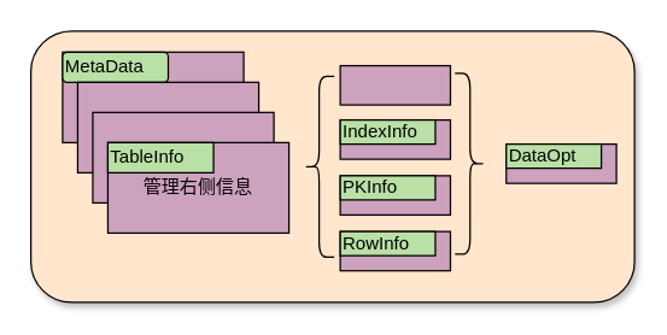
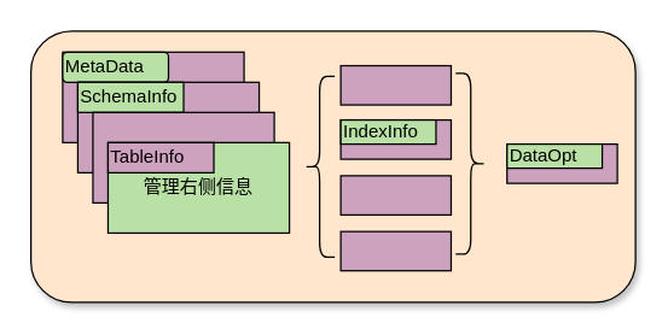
  <mxCell id="0" />
  <mxCell id="1" parent="0" />
  <mxCell id="2" value="" style="rounded=1;whiteSpace=wrap;html=1;shadow=1;fillColor=#FFE6CC;" vertex="1" parent="1"><mxGeometry x="20" y="20" width="400" height="180" as="geometry" /></mxCell>
  <mxCell id="3" value="" style="rounded=0;whiteSpace=wrap;html=1;fillColor=#CDA2BE;" vertex="1" parent="1"><mxGeometry x="41" y="34" width="120" height="60" as="geometry" /></mxCell>
  <mxCell id="4" value="MetaData" style="whiteSpace=wrap;html=1;align=left;fillColor=#B9E0A5;rounded=1;" vertex="1" parent="1"><mxGeometry x="41" y="34" width="70" height="20" as="geometry" /></mxCell>
  <mxCell id="5" value="" style="rounded=0;whiteSpace=wrap;html=1;fillColor=#CDA2BE;" vertex="1" parent="1"><mxGeometry x="51" y="54" width="120" height="60" as="geometry" /></mxCell>
+ <mxCell id="6" value="SchemaInfo" style="rounded=0;whiteSpace=wrap;html=1;align=left;fillColor=#B9E0A5;" vertex="1" parent="1"><mxGeometry x="51" y="54" width="70" height="20" as="geometry" /></mxCell>
  <mxCell id="7" value="" style="rounded=0;whiteSpace=wrap;html=1;fillColor=#CDA2BE;" vertex="1" parent="1"><mxGeometry x="61" y="74" width="120" height="60" as="geometry" /></mxCell>
- <mxCell id="8" value="管理右侧信息" style="rounded=0;whiteSpace=wrap;html=1;fillColor=#CDA2BE;" vertex="1" parent="1"><mxGeometry x="71" y="94" width="120" height="60" as="geometry" /></mxCell>
- <mxCell id="9" value="TableInfo" style="rounded=0;whiteSpace=wrap;html=1;align=left;fillColor=#B9E0A5;" vertex="1" parent="1"><mxGeometry x="71" y="94" width="70" height="20" as="geometry" /></mxCell>
+ <mxCell id="8" value="管理右侧信息" style="rounded=0;whiteSpace=wrap;html=1;fillColor=#b9e0a5;" vertex="1" parent="1"><mxGeometry x="71" y="94" width="120" height="60" as="geometry" /></mxCell>
+ <mxCell id="9" value="TableInfo" style="rounded=0;whiteSpace=wrap;html=1;align=left;fillColor=#cda2be;" vertex="1" parent="1"><mxGeometry x="71" y="94" width="70" height="20" as="geometry" /></mxCell>
  <mxCell id="10" value="" style="rounded=0;whiteSpace=wrap;html=1;fillColor=#CDA2BE;" vertex="1" parent="1"><mxGeometry x="225" y="43" width="73" height="26" as="geometry" /></mxCell>
  <mxCell id="11" value="" style="rounded=0;whiteSpace=wrap;html=1;fillColor=#CDA2BE;" vertex="1" parent="1"><mxGeometry x="225" y="79" width="73" height="26" as="geometry" /></mxCell>
  <mxCell id="12" value="IndexInfo" style="rounded=0;whiteSpace=wrap;html=1;align=left;fillColor=#B9E0A5;" vertex="1" parent="1"><mxGeometry x="225" y="79" width="63" height="16" as="geometry" /></mxCell>
  <mxCell id="13" value="" style="rounded=0;whiteSpace=wrap;html=1;fillColor=#CDA2BE;" vertex="1" parent="1"><mxGeometry x="225" y="116" width="73" height="26" as="geometry" /></mxCell>
- <mxCell id="14" value="PKInfo" style="rounded=0;whiteSpace=wrap;html=1;align=left;fillColor=#B9E0A5;" vertex="1" parent="1"><mxGeometry x="225" y="116" width="63" height="16" as="geometry" /></mxCell>
  <mxCell id="15" value="" style="rounded=0;whiteSpace=wrap;html=1;fillColor=#CDA2BE;" vertex="1" parent="1"><mxGeometry x="225" y="153" width="73" height="26" as="geometry" /></mxCell>
- <mxCell id="16" value="RowInfo" style="rounded=0;whiteSpace=wrap;html=1;align=left;fillColor=#B9E0A5;" vertex="1" parent="1"><mxGeometry x="225" y="153" width="63" height="16" as="geometry" /></mxCell>
  <mxCell id="17" value="" style="rounded=0;whiteSpace=wrap;html=1;fillColor=#CDA2BE;" vertex="1" parent="1"><mxGeometry x="335" y="95" width="73" height="26" as="geometry" /></mxCell>
  <mxCell id="18" value="DataOpt" style="rounded=0;whiteSpace=wrap;html=1;align=left;fillColor=#B9E0A5;" vertex="1" parent="1"><mxGeometry x="335" y="95" width="63" height="16" as="geometry" /></mxCell>
  <mxCell id="19" value="" style="shape=curlyBracket;whiteSpace=wrap;html=1;rounded=1;fillColor=#CDA2BE;" vertex="1" parent="1"><mxGeometry x="201" y="50" width="20" height="120" as="geometry" /></mxCell>
  <mxCell id="20" value="" style="shape=curlyBracket;whiteSpace=wrap;html=1;rounded=1;flipH=1;fillColor=#CDA2BE;" vertex="1" parent="1"><mxGeometry x="301" y="48" width="20" height="120" as="geometry" /></mxCell>
